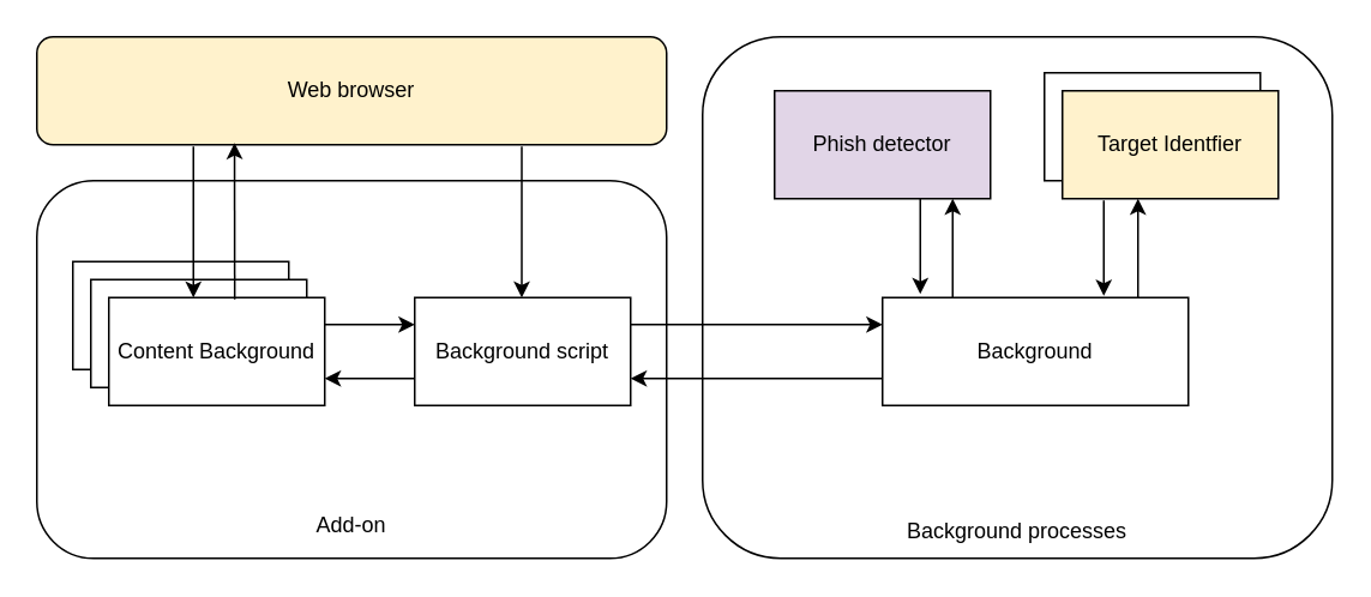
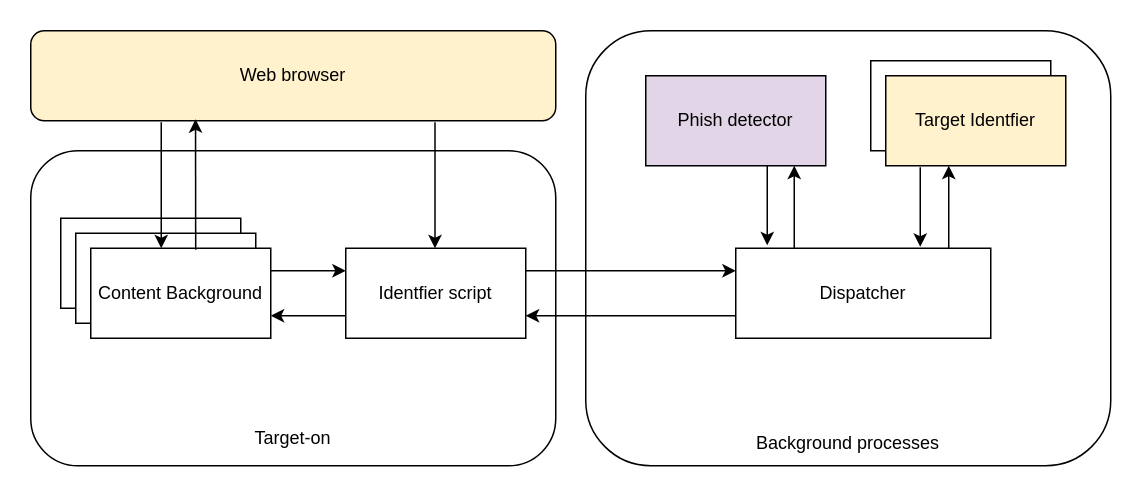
  <mxCell id="0" />
  <mxCell id="1" parent="0" />
  <mxCell id="2" value="Web browser" style="rounded=1;whiteSpace=wrap;html=1;fillColor=#fff2cc;" vertex="1" parent="1"><mxGeometry x="20" y="20" width="350" height="60" as="geometry" /></mxCell>
  <mxCell id="3" value="&lt;br&gt;&lt;br&gt;&lt;br&gt;&lt;br&gt;&lt;br&gt;&lt;br&gt;&lt;br&gt;&lt;br&gt;&lt;br&gt;&lt;br&gt;&lt;br&gt;&lt;br&gt;&lt;br&gt;&lt;br&gt;&lt;br&gt;&lt;br&gt;&lt;br&gt;&lt;br&gt;Background processes" style="rounded=1;whiteSpace=wrap;html=1;" vertex="1" parent="1"><mxGeometry x="390" y="20" width="350" height="290" as="geometry" /></mxCell>
- <mxCell id="4" value="&lt;br&gt;&lt;br&gt;&lt;br&gt;&lt;br&gt;&lt;br&gt;&lt;br&gt;&lt;br&gt;&lt;br&gt;&lt;br&gt;&lt;br&gt;&lt;br&gt;&lt;br&gt;Add-on" style="rounded=1;whiteSpace=wrap;html=1;" vertex="1" parent="1"><mxGeometry x="20" y="100" width="350" height="210" as="geometry" /></mxCell>
+ <mxCell id="4" value="&lt;br&gt;&lt;br&gt;&lt;br&gt;&lt;br&gt;&lt;br&gt;&lt;br&gt;&lt;br&gt;&lt;br&gt;&lt;br&gt;&lt;br&gt;&lt;br&gt;&lt;br&gt;Target-on" style="rounded=1;whiteSpace=wrap;html=1;" vertex="1" parent="1"><mxGeometry x="20" y="100" width="350" height="210" as="geometry" /></mxCell>
  <mxCell id="5" value="" style="rounded=0;whiteSpace=wrap;html=1;" vertex="1" parent="1"><mxGeometry x="40" y="145" width="120" height="60" as="geometry" /></mxCell>
  <mxCell id="6" value="" style="rounded=0;whiteSpace=wrap;html=1;" vertex="1" parent="1"><mxGeometry x="50" y="155" width="120" height="60" as="geometry" /></mxCell>
  <mxCell id="7" value="Content Background" style="rounded=0;whiteSpace=wrap;html=1;" vertex="1" parent="1"><mxGeometry x="60" y="165" width="120" height="60" as="geometry" /></mxCell>
- <mxCell id="8" value="Background script" style="rounded=0;whiteSpace=wrap;html=1;" vertex="1" parent="1"><mxGeometry x="230" y="165" width="120" height="60" as="geometry" /></mxCell>
+ <mxCell id="8" value="Identfier script" style="rounded=0;whiteSpace=wrap;html=1;" vertex="1" parent="1"><mxGeometry x="230" y="165" width="120" height="60" as="geometry" /></mxCell>
  <mxCell id="9" value="Phish detector" style="rounded=0;whiteSpace=wrap;html=1;fillColor=#e1d5e7;" vertex="1" parent="1"><mxGeometry x="430" y="50" width="120" height="60" as="geometry" /></mxCell>
  <mxCell id="10" value="" style="rounded=0;whiteSpace=wrap;html=1;" vertex="1" parent="1"><mxGeometry x="580" y="40" width="120" height="60" as="geometry" /></mxCell>
  <mxCell id="11" value="Target Identfier" style="rounded=0;whiteSpace=wrap;html=1;fillColor=#fff2cc;" vertex="1" parent="1"><mxGeometry x="590" y="50" width="120" height="60" as="geometry" /></mxCell>
  <mxCell id="12" value="" style="endArrow=classic;html=1;" edge="1" parent="1"><mxGeometry width="50" height="50" relative="1" as="geometry"><mxPoint x="107" y="81" as="sourcePoint" /><mxPoint x="107" y="165" as="targetPoint" /></mxGeometry></mxCell>
  <mxCell id="13" value="" style="endArrow=classic;html=1;entryX=0.331;entryY=1.017;entryDx=0;entryDy=0;entryPerimeter=0;exitX=0.633;exitY=0;exitDx=0;exitDy=0;exitPerimeter=0;" edge="1" parent="1"><mxGeometry width="50" height="50" relative="1" as="geometry"><mxPoint x="129.96" y="166" as="sourcePoint" /><mxPoint x="129.85" y="79.02" as="targetPoint" /></mxGeometry></mxCell>
  <mxCell id="14" value="" style="endArrow=classic;html=1;exitX=1;exitY=0.25;exitDx=0;exitDy=0;entryX=0;entryY=0.25;entryDx=0;entryDy=0;" edge="1" parent="1" source="7" target="8"><mxGeometry width="50" height="50" relative="1" as="geometry"><mxPoint x="20" y="380" as="sourcePoint" /><mxPoint x="70" y="330" as="targetPoint" /></mxGeometry></mxCell>
  <mxCell id="15" value="" style="endArrow=classic;html=1;" edge="1" parent="1"><mxGeometry width="50" height="50" relative="1" as="geometry"><mxPoint x="289.5" y="81" as="sourcePoint" /><mxPoint x="289.5" y="165" as="targetPoint" /></mxGeometry></mxCell>
  <mxCell id="16" value="" style="endArrow=classic;html=1;exitX=0;exitY=0.75;exitDx=0;exitDy=0;entryX=1;entryY=0.75;entryDx=0;entryDy=0;" edge="1" parent="1" source="8" target="7"><mxGeometry width="50" height="50" relative="1" as="geometry"><mxPoint x="190" y="190" as="sourcePoint" /><mxPoint x="240" y="190" as="targetPoint" /></mxGeometry></mxCell>
  <mxCell id="17" value="" style="endArrow=classic;html=1;exitX=1;exitY=0.25;exitDx=0;exitDy=0;entryX=0;entryY=0.25;entryDx=0;entryDy=0;" edge="1" parent="1" source="8" target="19"><mxGeometry width="50" height="50" relative="1" as="geometry"><mxPoint x="200" y="200" as="sourcePoint" /><mxPoint x="490" y="180" as="targetPoint" /></mxGeometry></mxCell>
  <mxCell id="18" value="" style="endArrow=classic;html=1;entryX=1;entryY=0.75;entryDx=0;entryDy=0;exitX=0;exitY=0.75;exitDx=0;exitDy=0;" edge="1" parent="1" source="19" target="8"><mxGeometry width="50" height="50" relative="1" as="geometry"><mxPoint x="355" y="208" as="sourcePoint" /><mxPoint x="505" y="201.75" as="targetPoint" /></mxGeometry></mxCell>
- <mxCell id="19" value="Background" style="rounded=0;whiteSpace=wrap;html=1;" vertex="1" parent="1"><mxGeometry x="490" y="165" width="170" height="60" as="geometry" /></mxCell>
+ <mxCell id="19" value="Dispatcher" style="rounded=0;whiteSpace=wrap;html=1;" vertex="1" parent="1"><mxGeometry x="490" y="165" width="170" height="60" as="geometry" /></mxCell>
  <mxCell id="20" value="" style="endArrow=classic;html=1;" edge="1" parent="1"><mxGeometry width="50" height="50" relative="1" as="geometry"><mxPoint x="511" y="110" as="sourcePoint" /><mxPoint x="511" y="163" as="targetPoint" /></mxGeometry></mxCell>
  <mxCell id="21" value="" style="endArrow=classic;html=1;" edge="1" parent="1"><mxGeometry width="50" height="50" relative="1" as="geometry"><mxPoint x="529" y="165" as="sourcePoint" /><mxPoint x="529" y="110" as="targetPoint" /></mxGeometry></mxCell>
  <mxCell id="22" value="" style="endArrow=classic;html=1;" edge="1" parent="1"><mxGeometry width="50" height="50" relative="1" as="geometry"><mxPoint x="632" y="165" as="sourcePoint" /><mxPoint x="632" y="110" as="targetPoint" /></mxGeometry></mxCell>
  <mxCell id="23" value="" style="endArrow=classic;html=1;" edge="1" parent="1"><mxGeometry width="50" height="50" relative="1" as="geometry"><mxPoint x="613" y="111" as="sourcePoint" /><mxPoint x="613" y="164" as="targetPoint" /></mxGeometry></mxCell>
